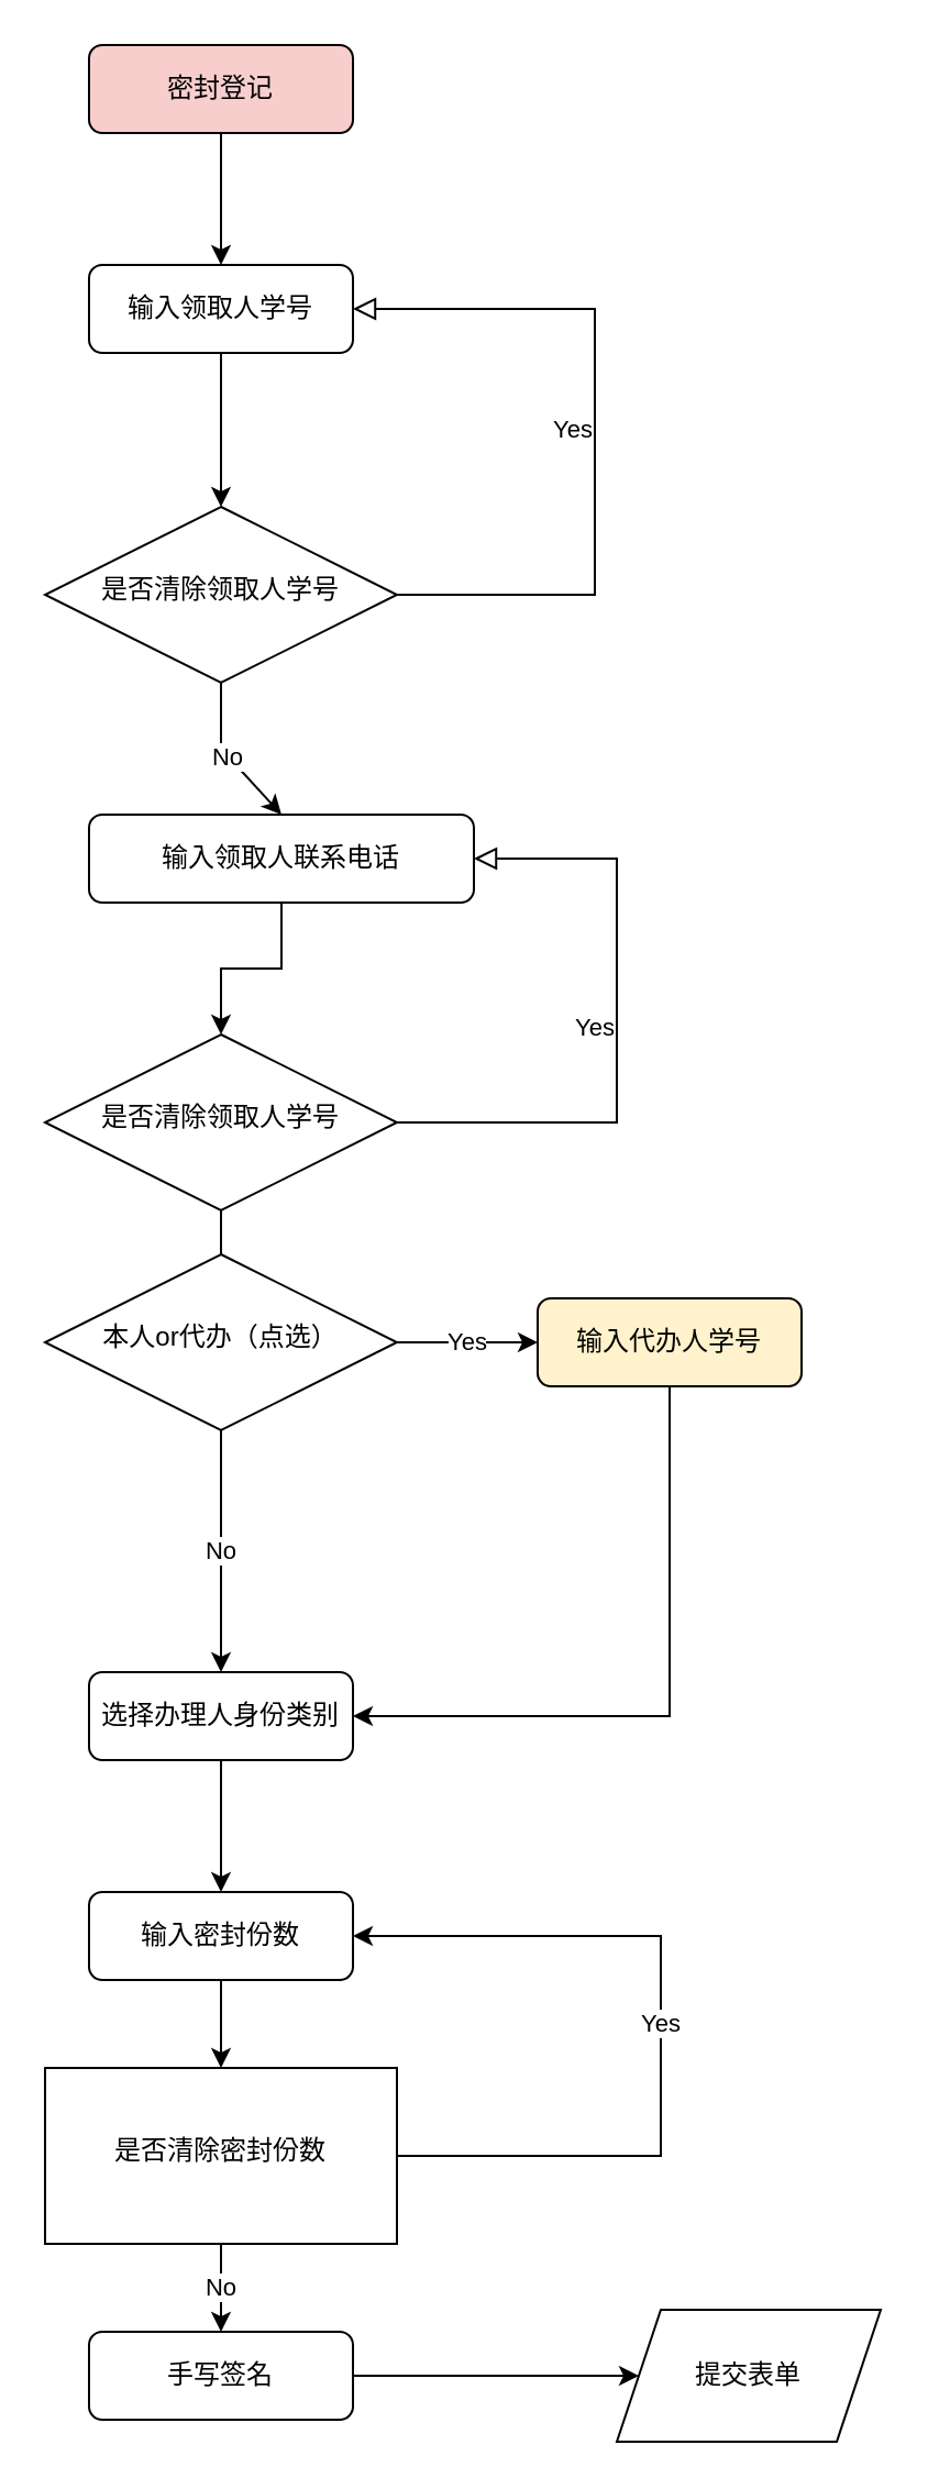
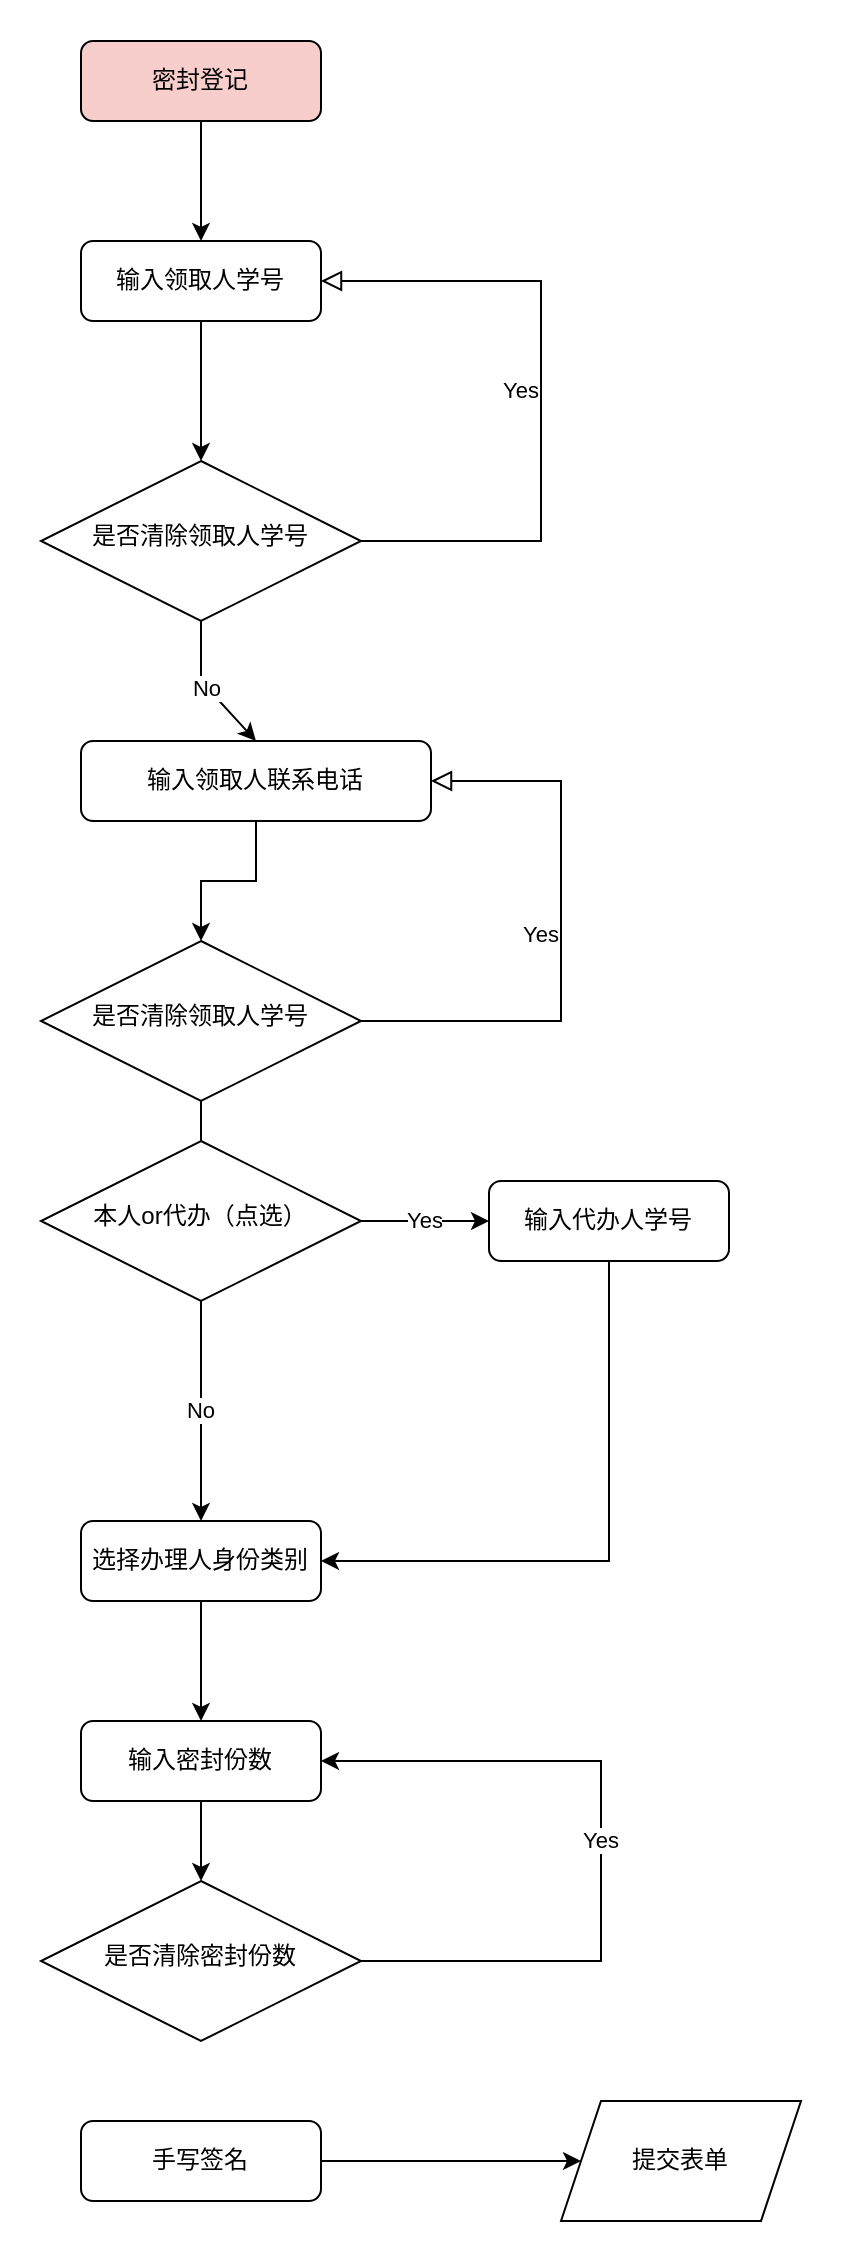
  <mxCell id="0" />
  <mxCell id="1" parent="0" />
  <mxCell id="2" value="" style="edgeStyle=orthogonalEdgeStyle;rounded=0;orthogonalLoop=1;jettySize=auto;html=1;" edge="1" parent="1" source="3" target="5"><mxGeometry relative="1" as="geometry" /></mxCell>
  <mxCell id="3" value="密封登记" style="rounded=1;whiteSpace=wrap;html=1;fontSize=12;glass=0;strokeWidth=1;shadow=0;fillColor=#f8cecc;" parent="1" vertex="1"><mxGeometry x="40" width="120" height="40" as="geometry" y="20" /></mxCell>
  <mxCell id="4" style="edgeStyle=orthogonalEdgeStyle;rounded=0;orthogonalLoop=1;jettySize=auto;html=1;exitX=0.5;exitY=1;exitDx=0;exitDy=0;entryX=0.5;entryY=0;entryDx=0;entryDy=0;" edge="1" parent="1" source="5" target="7"><mxGeometry relative="1" as="geometry" /></mxCell>
  <mxCell id="5" value="输入领取人学号" style="rounded=1;whiteSpace=wrap;html=1;fontSize=12;glass=0;strokeWidth=1;shadow=0;" parent="1" vertex="1"><mxGeometry x="40" y="120" width="120" height="40" as="geometry" /></mxCell>
  <mxCell id="6" value="Yes" style="edgeStyle=orthogonalEdgeStyle;rounded=0;html=1;jettySize=auto;orthogonalLoop=1;fontSize=11;endArrow=block;endFill=0;endSize=8;strokeWidth=1;shadow=0;labelBackgroundColor=none;entryX=1;entryY=0.5;entryDx=0;entryDy=0;" parent="1" source="7" target="5" edge="1"><mxGeometry y="10" relative="1" as="geometry"><mxPoint as="offset" /><mxPoint x="290" y="140" as="targetPoint" /><Array as="points"><mxPoint x="270" y="270" /><mxPoint x="270" y="140" /></Array></mxGeometry></mxCell>
  <mxCell id="7" value="是否清除领取人学号" style="rhombus;whiteSpace=wrap;html=1;shadow=0;fontFamily=Helvetica;fontSize=12;align=center;strokeWidth=1;spacing=6;spacingTop=-4;" parent="1" vertex="1"><mxGeometry x="20" y="230" width="160" height="80" as="geometry" /></mxCell>
  <mxCell id="8" value="" style="edgeStyle=orthogonalEdgeStyle;rounded=0;orthogonalLoop=1;jettySize=auto;html=1;" edge="1" parent="1" source="9" target="12"><mxGeometry relative="1" as="geometry" /></mxCell>
  <mxCell id="9" value="输入领取人联系电话" style="rounded=1;whiteSpace=wrap;html=1;fontSize=12;glass=0;strokeWidth=1;shadow=0;" parent="1" vertex="1"><mxGeometry x="40" y="370" width="175" height="40" as="geometry" /></mxCell>
  <mxCell id="10" value="No" style="endArrow=classic;html=1;rounded=0;exitX=0.5;exitY=1;exitDx=0;exitDy=0;entryX=0.5;entryY=0;entryDx=0;entryDy=0;" edge="1" parent="1" source="7" target="9"><mxGeometry width="50" height="50" relative="1" as="geometry"><mxPoint x="270" y="380" as="sourcePoint" /><mxPoint x="320" y="330" as="targetPoint" /><Array as="points"><mxPoint x="100" y="340" /></Array></mxGeometry></mxCell>
  <mxCell id="11" style="edgeStyle=orthogonalEdgeStyle;rounded=0;orthogonalLoop=1;jettySize=auto;html=1;exitX=0.5;exitY=1;exitDx=0;exitDy=0;" edge="1" parent="1" source="12"><mxGeometry relative="1" as="geometry"><mxPoint x="100" y="630" as="targetPoint" /></mxGeometry></mxCell>
  <mxCell id="12" value="是否清除领取人学号" style="rhombus;whiteSpace=wrap;html=1;shadow=0;fontFamily=Helvetica;fontSize=12;align=center;strokeWidth=1;spacing=6;spacingTop=-4;" vertex="1" parent="1"><mxGeometry x="20" y="470" width="160" height="80" as="geometry" /></mxCell>
  <mxCell id="13" value="Yes" style="edgeStyle=orthogonalEdgeStyle;rounded=0;html=1;jettySize=auto;orthogonalLoop=1;fontSize=11;endArrow=block;endFill=0;endSize=8;strokeWidth=1;shadow=0;labelBackgroundColor=none;entryX=1;entryY=0.5;entryDx=0;entryDy=0;exitX=1;exitY=0.5;exitDx=0;exitDy=0;" edge="1" parent="1" source="12" target="9"><mxGeometry y="10" relative="1" as="geometry"><mxPoint as="offset" /><mxPoint x="190" y="480" as="sourcePoint" /><mxPoint x="170" y="350" as="targetPoint" /><Array as="points"><mxPoint x="280" y="510" /><mxPoint x="280" y="390" /></Array></mxGeometry></mxCell>
  <mxCell id="14" value="Yes" style="edgeStyle=orthogonalEdgeStyle;rounded=0;orthogonalLoop=1;jettySize=auto;html=1;" edge="1" parent="1" source="16" target="18"><mxGeometry relative="1" as="geometry" /></mxCell>
  <mxCell id="15" value="No" style="edgeStyle=orthogonalEdgeStyle;rounded=0;orthogonalLoop=1;jettySize=auto;html=1;" edge="1" parent="1" source="16" target="20"><mxGeometry relative="1" as="geometry"><Array as="points"><mxPoint x="100" y="790" /><mxPoint x="100" y="790" /></Array></mxGeometry></mxCell>
  <mxCell id="16" value="本人or代办（点选）" style="rhombus;whiteSpace=wrap;html=1;shadow=0;fontFamily=Helvetica;fontSize=12;align=center;strokeWidth=1;spacing=6;spacingTop=-4;" vertex="1" parent="1"><mxGeometry x="20" y="570" width="160" height="80" as="geometry" /></mxCell>
  <mxCell id="17" style="edgeStyle=orthogonalEdgeStyle;rounded=0;orthogonalLoop=1;jettySize=auto;html=1;exitX=0.5;exitY=1;exitDx=0;exitDy=0;entryX=1;entryY=0.5;entryDx=0;entryDy=0;" edge="1" parent="1" source="18" target="20"><mxGeometry relative="1" as="geometry" /></mxCell>
- <mxCell id="18" value="输入代办人学号" style="rounded=1;whiteSpace=wrap;html=1;fontSize=12;glass=0;strokeWidth=1;shadow=0;fillColor=#fff2cc;" vertex="1" parent="1"><mxGeometry x="244" y="590" width="120" height="40" as="geometry" /></mxCell>
+ <mxCell id="18" value="输入代办人学号" style="rounded=1;whiteSpace=wrap;html=1;fontSize=12;glass=0;strokeWidth=1;shadow=0;" vertex="1" parent="1"><mxGeometry x="244" y="590" width="120" height="40" as="geometry" /></mxCell>
  <mxCell id="19" value="" style="edgeStyle=orthogonalEdgeStyle;rounded=0;orthogonalLoop=1;jettySize=auto;html=1;" edge="1" parent="1" source="20" target="22"><mxGeometry relative="1" as="geometry" /></mxCell>
  <mxCell id="20" value="选择办理人身份类别" style="rounded=1;whiteSpace=wrap;html=1;fontSize=12;glass=0;strokeWidth=1;shadow=0;" vertex="1" parent="1"><mxGeometry x="40" y="760" width="120" height="40" as="geometry" /></mxCell>
  <mxCell id="21" value="" style="edgeStyle=orthogonalEdgeStyle;rounded=0;orthogonalLoop=1;jettySize=auto;html=1;" edge="1" parent="1" source="22" target="25"><mxGeometry relative="1" as="geometry" /></mxCell>
  <mxCell id="22" value="输入密封份数" style="rounded=1;whiteSpace=wrap;html=1;fontSize=12;glass=0;strokeWidth=1;shadow=0;" vertex="1" parent="1"><mxGeometry x="40" y="860" width="120" height="40" as="geometry" /></mxCell>
  <mxCell id="23" value="Yes" style="edgeStyle=orthogonalEdgeStyle;rounded=0;orthogonalLoop=1;jettySize=auto;html=1;exitX=1;exitY=0.5;exitDx=0;exitDy=0;entryX=1;entryY=0.5;entryDx=0;entryDy=0;" edge="1" parent="1" source="25" target="22"><mxGeometry relative="1" as="geometry"><Array as="points"><mxPoint x="300" y="980" /><mxPoint x="300" y="880" /></Array></mxGeometry></mxCell>
- <mxCell id="24" value="No" style="edgeStyle=orthogonalEdgeStyle;rounded=0;orthogonalLoop=1;jettySize=auto;html=1;" edge="1" parent="1" source="25" target="26"><mxGeometry relative="1" as="geometry" /></mxCell>
- <mxCell id="25" value="是否清除密封份数" style="whiteSpace=wrap;html=1;shadow=0;fontFamily=Helvetica;fontSize=12;align=center;strokeWidth=1;spacing=6;spacingTop=-4;rounded=0;" vertex="1" parent="1"><mxGeometry x="20" y="940" width="160" height="80" as="geometry" /></mxCell>
+ <mxCell id="25" value="是否清除密封份数" style="rhombus;whiteSpace=wrap;html=1;shadow=0;fontFamily=Helvetica;fontSize=12;align=center;strokeWidth=1;spacing=6;spacingTop=-4;" vertex="1" parent="1"><mxGeometry x="20" y="940" width="160" height="80" as="geometry" /></mxCell>
  <mxCell id="26" value="手写签名" style="rounded=1;whiteSpace=wrap;html=1;fontSize=12;glass=0;strokeWidth=1;shadow=0;" vertex="1" parent="1"><mxGeometry x="40" y="1060" width="120" height="40" as="geometry" /></mxCell>
  <mxCell id="27" value="" style="endArrow=classic;html=1;rounded=0;exitX=1;exitY=0.5;exitDx=0;exitDy=0;" edge="1" parent="1" source="26"><mxGeometry width="50" height="50" relative="1" as="geometry"><mxPoint x="280" y="1050" as="sourcePoint" /><mxPoint x="290" y="1080" as="targetPoint" /></mxGeometry></mxCell>
  <mxCell id="28" value="提交表单" style="shape=parallelogram;perimeter=parallelogramPerimeter;whiteSpace=wrap;html=1;fixedSize=1;" vertex="1" parent="1"><mxGeometry x="280" y="1050" width="120" height="60" as="geometry" /></mxCell>
